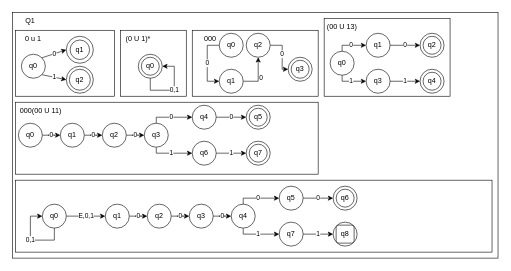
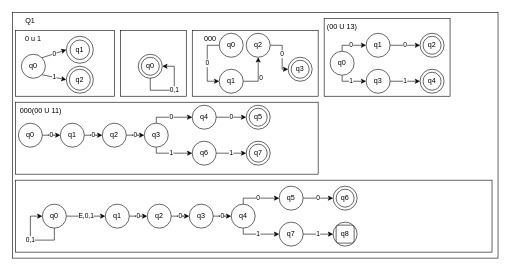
  <mxCell id="0" />
  <mxCell id="1" parent="0" />
  <mxCell id="2" value="" style="rounded=0;whiteSpace=wrap;html=1;" vertex="1" parent="1"><mxGeometry x="20" y="20" width="810" height="410" as="geometry" /></mxCell>
  <mxCell id="3" value="Q1" style="text;html=1;strokeColor=none;fillColor=none;align=center;verticalAlign=middle;whiteSpace=wrap;rounded=0;" vertex="1" parent="1"><mxGeometry x="20" y="20" width="60" height="30" as="geometry" /></mxCell>
  <mxCell id="4" value="" style="rounded=0;whiteSpace=wrap;html=1;" vertex="1" parent="1"><mxGeometry x="200" y="50" width="110" height="110" as="geometry" /></mxCell>
  <mxCell id="5" value="q0" style="ellipse;whiteSpace=wrap;html=1;aspect=fixed;" vertex="1" parent="1"><mxGeometry x="230" y="90" width="40" height="40" as="geometry" /></mxCell>
- <mxCell id="6" value="(0 U 1)*" style="text;html=1;strokeColor=none;fillColor=none;align=center;verticalAlign=middle;whiteSpace=wrap;rounded=0;" vertex="1" parent="1"><mxGeometry x="200" y="50" width="60" height="30" as="geometry" /></mxCell>
  <mxCell id="7" value="q0" style="ellipse;whiteSpace=wrap;html=1;aspect=fixed;" vertex="1" parent="1"><mxGeometry x="235" y="95" width="30" height="30" as="geometry" /></mxCell>
  <mxCell id="8" value="0,1" style="edgeStyle=orthogonalEdgeStyle;rounded=0;orthogonalLoop=1;jettySize=auto;html=1;entryX=1;entryY=0.5;entryDx=0;entryDy=0;" edge="1" parent="1" source="5" target="5"><mxGeometry relative="1" as="geometry"><Array as="points"><mxPoint x="250" y="150" /><mxPoint x="290" y="150" /><mxPoint x="290" y="110" /></Array></mxGeometry></mxCell>
  <mxCell id="9" value="" style="rounded=0;whiteSpace=wrap;html=1;" vertex="1" parent="1"><mxGeometry x="320" y="50" width="210" height="110" as="geometry" /></mxCell>
  <mxCell id="10" value="000" style="text;html=1;strokeColor=none;fillColor=none;align=center;verticalAlign=middle;whiteSpace=wrap;rounded=0;" vertex="1" parent="1"><mxGeometry x="320" y="50" width="60" height="30" as="geometry" /></mxCell>
  <mxCell id="11" value="0" style="edgeStyle=orthogonalEdgeStyle;rounded=0;orthogonalLoop=1;jettySize=auto;html=1;entryX=0;entryY=0.5;entryDx=0;entryDy=0;" edge="1" parent="1" source="12" target="15"><mxGeometry relative="1" as="geometry"><Array as="points"><mxPoint x="345" y="75" /><mxPoint x="345" y="135" /></Array></mxGeometry></mxCell>
  <mxCell id="12" value="q0" style="ellipse;whiteSpace=wrap;html=1;aspect=fixed;" vertex="1" parent="1"><mxGeometry x="365" y="55" width="40" height="40" as="geometry" /></mxCell>
  <mxCell id="13" style="edgeStyle=orthogonalEdgeStyle;rounded=0;orthogonalLoop=1;jettySize=auto;html=1;entryX=0.5;entryY=1;entryDx=0;entryDy=0;" edge="1" parent="1" source="15" target="19"><mxGeometry relative="1" as="geometry" /></mxCell>
  <mxCell id="14" value="0" style="edgeLabel;html=1;align=center;verticalAlign=middle;resizable=0;points=[];" vertex="1" connectable="0" parent="13"><mxGeometry x="-0.015" y="-4" relative="1" as="geometry"><mxPoint as="offset" /></mxGeometry></mxCell>
  <mxCell id="15" value="q1" style="ellipse;whiteSpace=wrap;html=1;aspect=fixed;" vertex="1" parent="1"><mxGeometry x="365" y="115" width="40" height="40" as="geometry" /></mxCell>
  <mxCell id="16" value="q0" style="ellipse;whiteSpace=wrap;html=1;aspect=fixed;" vertex="1" parent="1"><mxGeometry x="480" y="95" width="40" height="40" as="geometry" /></mxCell>
  <mxCell id="17" value="q3" style="ellipse;whiteSpace=wrap;html=1;aspect=fixed;" vertex="1" parent="1"><mxGeometry x="485" y="100" width="30" height="30" as="geometry" /></mxCell>
  <mxCell id="18" value="0" style="edgeStyle=orthogonalEdgeStyle;rounded=0;orthogonalLoop=1;jettySize=auto;html=1;entryX=0;entryY=0.5;entryDx=0;entryDy=0;" edge="1" parent="1" source="19" target="16"><mxGeometry relative="1" as="geometry" /></mxCell>
  <mxCell id="19" value="q2" style="ellipse;whiteSpace=wrap;html=1;aspect=fixed;" vertex="1" parent="1"><mxGeometry x="410" y="55" width="40" height="40" as="geometry" /></mxCell>
  <mxCell id="20" value="" style="rounded=0;whiteSpace=wrap;html=1;" vertex="1" parent="1"><mxGeometry x="25" y="170" width="505" height="120" as="geometry" /></mxCell>
  <mxCell id="21" value="000(00 U 11)" style="text;html=1;strokeColor=none;fillColor=none;align=center;verticalAlign=middle;whiteSpace=wrap;rounded=0;" vertex="1" parent="1"><mxGeometry x="25" y="170" width="85" height="30" as="geometry" /></mxCell>
  <mxCell id="22" value="" style="rounded=0;whiteSpace=wrap;html=1;" vertex="1" parent="1"><mxGeometry x="540" y="30" width="210" height="130" as="geometry" /></mxCell>
  <mxCell id="23" value="(00 U 13)" style="text;html=1;strokeColor=none;fillColor=none;align=center;verticalAlign=middle;whiteSpace=wrap;rounded=0;" vertex="1" parent="1"><mxGeometry x="540" y="30" width="60" height="30" as="geometry" /></mxCell>
  <mxCell id="24" value="1" style="edgeStyle=orthogonalEdgeStyle;rounded=0;orthogonalLoop=1;jettySize=auto;html=1;entryX=0;entryY=0.5;entryDx=0;entryDy=0;" edge="1" parent="1" source="26" target="28"><mxGeometry relative="1" as="geometry"><Array as="points"><mxPoint x="570" y="135" /></Array></mxGeometry></mxCell>
  <mxCell id="25" value="0" style="edgeStyle=orthogonalEdgeStyle;rounded=0;orthogonalLoop=1;jettySize=auto;html=1;entryX=0;entryY=0.5;entryDx=0;entryDy=0;" edge="1" parent="1" source="26" target="30"><mxGeometry relative="1" as="geometry"><Array as="points"><mxPoint x="570" y="75" /></Array></mxGeometry></mxCell>
  <mxCell id="26" value="q0" style="ellipse;whiteSpace=wrap;html=1;aspect=fixed;" vertex="1" parent="1"><mxGeometry x="550" y="85" width="40" height="40" as="geometry" /></mxCell>
  <mxCell id="27" value="1" style="edgeStyle=orthogonalEdgeStyle;rounded=0;orthogonalLoop=1;jettySize=auto;html=1;entryX=0;entryY=0.5;entryDx=0;entryDy=0;" edge="1" parent="1" source="28" target="31"><mxGeometry relative="1" as="geometry" /></mxCell>
  <mxCell id="28" value="q3" style="ellipse;whiteSpace=wrap;html=1;aspect=fixed;" vertex="1" parent="1"><mxGeometry x="610" y="115" width="40" height="40" as="geometry" /></mxCell>
  <mxCell id="29" value="0" style="edgeStyle=orthogonalEdgeStyle;rounded=0;orthogonalLoop=1;jettySize=auto;html=1;entryX=0;entryY=0.5;entryDx=0;entryDy=0;" edge="1" parent="1" source="30" target="32"><mxGeometry relative="1" as="geometry" /></mxCell>
  <mxCell id="30" value="q1" style="ellipse;whiteSpace=wrap;html=1;aspect=fixed;" vertex="1" parent="1"><mxGeometry x="610" y="55" width="40" height="40" as="geometry" /></mxCell>
  <mxCell id="31" value="q0" style="ellipse;whiteSpace=wrap;html=1;aspect=fixed;" vertex="1" parent="1"><mxGeometry x="700" y="115" width="40" height="40" as="geometry" /></mxCell>
  <mxCell id="32" value="q0" style="ellipse;whiteSpace=wrap;html=1;aspect=fixed;" vertex="1" parent="1"><mxGeometry x="700" y="55" width="40" height="40" as="geometry" /></mxCell>
  <mxCell id="33" value="q2" style="ellipse;whiteSpace=wrap;html=1;aspect=fixed;" vertex="1" parent="1"><mxGeometry x="705" y="60" width="30" height="30" as="geometry" /></mxCell>
  <mxCell id="34" value="q4" style="ellipse;whiteSpace=wrap;html=1;aspect=fixed;" vertex="1" parent="1"><mxGeometry x="705" y="120" width="30" height="30" as="geometry" /></mxCell>
  <mxCell id="35" value="0" style="edgeStyle=orthogonalEdgeStyle;rounded=0;orthogonalLoop=1;jettySize=auto;html=1;entryX=0;entryY=0.5;entryDx=0;entryDy=0;" edge="1" parent="1" source="36" target="38"><mxGeometry relative="1" as="geometry" /></mxCell>
  <mxCell id="36" value="q0" style="ellipse;whiteSpace=wrap;html=1;aspect=fixed;" vertex="1" parent="1"><mxGeometry x="30" y="205" width="40" height="40" as="geometry" /></mxCell>
  <mxCell id="37" value="0" style="edgeStyle=orthogonalEdgeStyle;rounded=0;orthogonalLoop=1;jettySize=auto;html=1;entryX=0;entryY=0.5;entryDx=0;entryDy=0;" edge="1" parent="1" source="38" target="43"><mxGeometry relative="1" as="geometry" /></mxCell>
  <mxCell id="38" value="q1" style="ellipse;whiteSpace=wrap;html=1;aspect=fixed;" vertex="1" parent="1"><mxGeometry x="100" y="205" width="40" height="40" as="geometry" /></mxCell>
  <mxCell id="39" value="0" style="edgeStyle=orthogonalEdgeStyle;rounded=0;orthogonalLoop=1;jettySize=auto;html=1;entryX=0;entryY=0.5;entryDx=0;entryDy=0;" edge="1" parent="1" source="41" target="47"><mxGeometry relative="1" as="geometry"><Array as="points"><mxPoint x="260" y="195" /></Array></mxGeometry></mxCell>
  <mxCell id="40" value="1" style="edgeStyle=orthogonalEdgeStyle;rounded=0;orthogonalLoop=1;jettySize=auto;html=1;entryX=0;entryY=0.5;entryDx=0;entryDy=0;" edge="1" parent="1" source="41" target="45"><mxGeometry relative="1" as="geometry"><Array as="points"><mxPoint x="260" y="255" /></Array></mxGeometry></mxCell>
  <mxCell id="41" value="q3" style="ellipse;whiteSpace=wrap;html=1;aspect=fixed;" vertex="1" parent="1"><mxGeometry x="240" y="205" width="40" height="40" as="geometry" /></mxCell>
  <mxCell id="42" value="0" style="edgeStyle=orthogonalEdgeStyle;rounded=0;orthogonalLoop=1;jettySize=auto;html=1;entryX=0;entryY=0.5;entryDx=0;entryDy=0;" edge="1" parent="1" source="43" target="41"><mxGeometry relative="1" as="geometry" /></mxCell>
  <mxCell id="43" value="q2" style="ellipse;whiteSpace=wrap;html=1;aspect=fixed;" vertex="1" parent="1"><mxGeometry x="170" y="205" width="40" height="40" as="geometry" /></mxCell>
  <mxCell id="44" value="1" style="edgeStyle=orthogonalEdgeStyle;rounded=0;orthogonalLoop=1;jettySize=auto;html=1;entryX=0;entryY=0.5;entryDx=0;entryDy=0;" edge="1" parent="1" source="45" target="48"><mxGeometry relative="1" as="geometry" /></mxCell>
  <mxCell id="45" value="q6" style="ellipse;whiteSpace=wrap;html=1;aspect=fixed;" vertex="1" parent="1"><mxGeometry x="320" y="235" width="40" height="40" as="geometry" /></mxCell>
  <mxCell id="46" value="0" style="edgeStyle=orthogonalEdgeStyle;rounded=0;orthogonalLoop=1;jettySize=auto;html=1;entryX=0;entryY=0.5;entryDx=0;entryDy=0;" edge="1" parent="1" source="47" target="49"><mxGeometry relative="1" as="geometry" /></mxCell>
  <mxCell id="47" value="q4" style="ellipse;whiteSpace=wrap;html=1;aspect=fixed;" vertex="1" parent="1"><mxGeometry x="320" y="175" width="40" height="40" as="geometry" /></mxCell>
  <mxCell id="48" value="q0" style="ellipse;whiteSpace=wrap;html=1;aspect=fixed;" vertex="1" parent="1"><mxGeometry x="410" y="235" width="40" height="40" as="geometry" /></mxCell>
  <mxCell id="49" value="q0" style="ellipse;whiteSpace=wrap;html=1;aspect=fixed;" vertex="1" parent="1"><mxGeometry x="410" y="175" width="40" height="40" as="geometry" /></mxCell>
  <mxCell id="50" value="q5" style="ellipse;whiteSpace=wrap;html=1;aspect=fixed;" vertex="1" parent="1"><mxGeometry x="415" y="180" width="30" height="30" as="geometry" /></mxCell>
  <mxCell id="51" value="q7" style="ellipse;whiteSpace=wrap;html=1;aspect=fixed;" vertex="1" parent="1"><mxGeometry x="415" y="240" width="30" height="30" as="geometry" /></mxCell>
  <mxCell id="52" value="" style="rounded=0;whiteSpace=wrap;html=1;" vertex="1" parent="1"><mxGeometry x="25" y="300" width="795" height="120" as="geometry" /></mxCell>
  <mxCell id="53" value="0" style="edgeStyle=orthogonalEdgeStyle;rounded=0;orthogonalLoop=1;jettySize=auto;html=1;entryX=0;entryY=0.5;entryDx=0;entryDy=0;" edge="1" parent="1" source="54" target="56"><mxGeometry relative="1" as="geometry" /></mxCell>
  <mxCell id="54" value="q1" style="ellipse;whiteSpace=wrap;html=1;aspect=fixed;" vertex="1" parent="1"><mxGeometry x="175" y="340" width="40" height="40" as="geometry" /></mxCell>
  <mxCell id="55" value="0" style="edgeStyle=orthogonalEdgeStyle;rounded=0;orthogonalLoop=1;jettySize=auto;html=1;entryX=0;entryY=0.5;entryDx=0;entryDy=0;" edge="1" parent="1" source="56" target="61"><mxGeometry relative="1" as="geometry" /></mxCell>
  <mxCell id="56" value="q2" style="ellipse;whiteSpace=wrap;html=1;aspect=fixed;" vertex="1" parent="1"><mxGeometry x="245" y="340" width="40" height="40" as="geometry" /></mxCell>
  <mxCell id="57" value="0" style="edgeStyle=orthogonalEdgeStyle;rounded=0;orthogonalLoop=1;jettySize=auto;html=1;entryX=0;entryY=0.5;entryDx=0;entryDy=0;" edge="1" parent="1" source="59" target="65"><mxGeometry relative="1" as="geometry"><Array as="points"><mxPoint x="405" y="330" /></Array></mxGeometry></mxCell>
  <mxCell id="58" value="1" style="edgeStyle=orthogonalEdgeStyle;rounded=0;orthogonalLoop=1;jettySize=auto;html=1;entryX=0;entryY=0.5;entryDx=0;entryDy=0;" edge="1" parent="1" source="59" target="63"><mxGeometry relative="1" as="geometry"><Array as="points"><mxPoint x="405" y="390" /></Array></mxGeometry></mxCell>
  <mxCell id="59" value="q4" style="ellipse;whiteSpace=wrap;html=1;aspect=fixed;" vertex="1" parent="1"><mxGeometry x="385" y="340" width="40" height="40" as="geometry" /></mxCell>
  <mxCell id="60" value="0" style="edgeStyle=orthogonalEdgeStyle;rounded=0;orthogonalLoop=1;jettySize=auto;html=1;entryX=0;entryY=0.5;entryDx=0;entryDy=0;" edge="1" parent="1" source="61" target="59"><mxGeometry relative="1" as="geometry" /></mxCell>
  <mxCell id="61" value="q3" style="ellipse;whiteSpace=wrap;html=1;aspect=fixed;" vertex="1" parent="1"><mxGeometry x="315" y="340" width="40" height="40" as="geometry" /></mxCell>
  <mxCell id="62" value="1" style="edgeStyle=orthogonalEdgeStyle;rounded=0;orthogonalLoop=1;jettySize=auto;html=1;entryX=0;entryY=0.5;entryDx=0;entryDy=0;" edge="1" parent="1" source="63" target="66"><mxGeometry relative="1" as="geometry" /></mxCell>
  <mxCell id="63" value="q7" style="ellipse;whiteSpace=wrap;html=1;aspect=fixed;" vertex="1" parent="1"><mxGeometry x="465" y="370" width="40" height="40" as="geometry" /></mxCell>
  <mxCell id="64" value="0" style="edgeStyle=orthogonalEdgeStyle;rounded=0;orthogonalLoop=1;jettySize=auto;html=1;entryX=0;entryY=0.5;entryDx=0;entryDy=0;" edge="1" parent="1" source="65" target="67"><mxGeometry relative="1" as="geometry" /></mxCell>
  <mxCell id="65" value="q5" style="ellipse;whiteSpace=wrap;html=1;aspect=fixed;" vertex="1" parent="1"><mxGeometry x="465" y="310" width="40" height="40" as="geometry" /></mxCell>
  <mxCell id="66" value="q0" style="ellipse;whiteSpace=wrap;html=1;aspect=fixed;" vertex="1" parent="1"><mxGeometry x="555" y="370" width="40" height="40" as="geometry" /></mxCell>
  <mxCell id="67" value="q0" style="ellipse;whiteSpace=wrap;html=1;aspect=fixed;" vertex="1" parent="1"><mxGeometry x="555" y="310" width="40" height="40" as="geometry" /></mxCell>
  <mxCell id="68" value="q6" style="ellipse;whiteSpace=wrap;html=1;aspect=fixed;" vertex="1" parent="1"><mxGeometry x="560" y="315" width="30" height="30" as="geometry" /></mxCell>
  <mxCell id="69" value="q8" style="whiteSpace=wrap;html=1;aspect=fixed;rounded=1;" vertex="1" parent="1"><mxGeometry x="560" y="375" width="30" height="30" as="geometry" /></mxCell>
  <mxCell id="70" value="E,0,1" style="edgeStyle=orthogonalEdgeStyle;rounded=0;orthogonalLoop=1;jettySize=auto;html=1;entryX=0;entryY=0.5;entryDx=0;entryDy=0;" edge="1" parent="1" source="71" target="54"><mxGeometry relative="1" as="geometry" /></mxCell>
  <mxCell id="71" value="q0" style="ellipse;whiteSpace=wrap;html=1;aspect=fixed;" vertex="1" parent="1"><mxGeometry x="70" y="340" width="40" height="40" as="geometry" /></mxCell>
  <mxCell id="72" value="0,1" style="edgeStyle=orthogonalEdgeStyle;rounded=0;orthogonalLoop=1;jettySize=auto;html=1;" edge="1" parent="1" source="71"><mxGeometry relative="1" as="geometry"><Array as="points"><mxPoint x="90" y="400" /><mxPoint x="50" y="400" /><mxPoint x="50" y="360" /></Array><mxPoint x="70" y="360" as="targetPoint" /></mxGeometry></mxCell>
  <mxCell id="73" value="" style="rounded=0;whiteSpace=wrap;html=1;" vertex="1" parent="1"><mxGeometry x="25" y="50" width="165" height="110" as="geometry" /></mxCell>
  <mxCell id="74" value="q1" style="ellipse;whiteSpace=wrap;html=1;aspect=fixed;" vertex="1" parent="1"><mxGeometry x="110" y="60" width="45" height="45" as="geometry" /></mxCell>
  <mxCell id="75" value="0 u 1" style="text;html=1;strokeColor=none;fillColor=none;align=center;verticalAlign=middle;whiteSpace=wrap;rounded=0;" vertex="1" parent="1"><mxGeometry x="25" y="50" width="60" height="30" as="geometry" /></mxCell>
  <mxCell id="76" value="0" style="endArrow=classic;html=1;rounded=0;exitX=1;exitY=0;exitDx=0;exitDy=0;entryX=0;entryY=0.5;entryDx=0;entryDy=0;" edge="1" parent="1" target="74"><mxGeometry width="50" height="50" relative="1" as="geometry"><mxPoint x="69" y="96" as="sourcePoint" /><mxPoint x="105" y="80" as="targetPoint" /></mxGeometry></mxCell>
  <mxCell id="77" value="1" style="endArrow=classic;html=1;rounded=0;exitX=1;exitY=1;exitDx=0;exitDy=0;entryX=0;entryY=0.5;entryDx=0;entryDy=0;" edge="1" parent="1" target="79"><mxGeometry width="50" height="50" relative="1" as="geometry"><mxPoint x="69" y="124" as="sourcePoint" /><mxPoint x="105" y="140" as="targetPoint" /></mxGeometry></mxCell>
  <mxCell id="78" value="q0" style="ellipse;whiteSpace=wrap;html=1;aspect=fixed;" vertex="1" parent="1"><mxGeometry x="35" y="90" width="40" height="40" as="geometry" /></mxCell>
  <mxCell id="79" value="q1" style="ellipse;whiteSpace=wrap;html=1;aspect=fixed;" vertex="1" parent="1"><mxGeometry x="110" y="110" width="45" height="45" as="geometry" /></mxCell>
  <mxCell id="80" value="q1" style="ellipse;whiteSpace=wrap;html=1;aspect=fixed;" vertex="1" parent="1"><mxGeometry x="116.25" y="66.25" width="32.5" height="32.5" as="geometry" /></mxCell>
  <mxCell id="81" value="q2" style="ellipse;whiteSpace=wrap;html=1;aspect=fixed;" vertex="1" parent="1"><mxGeometry x="115" y="115" width="35" height="35" as="geometry" /></mxCell>
